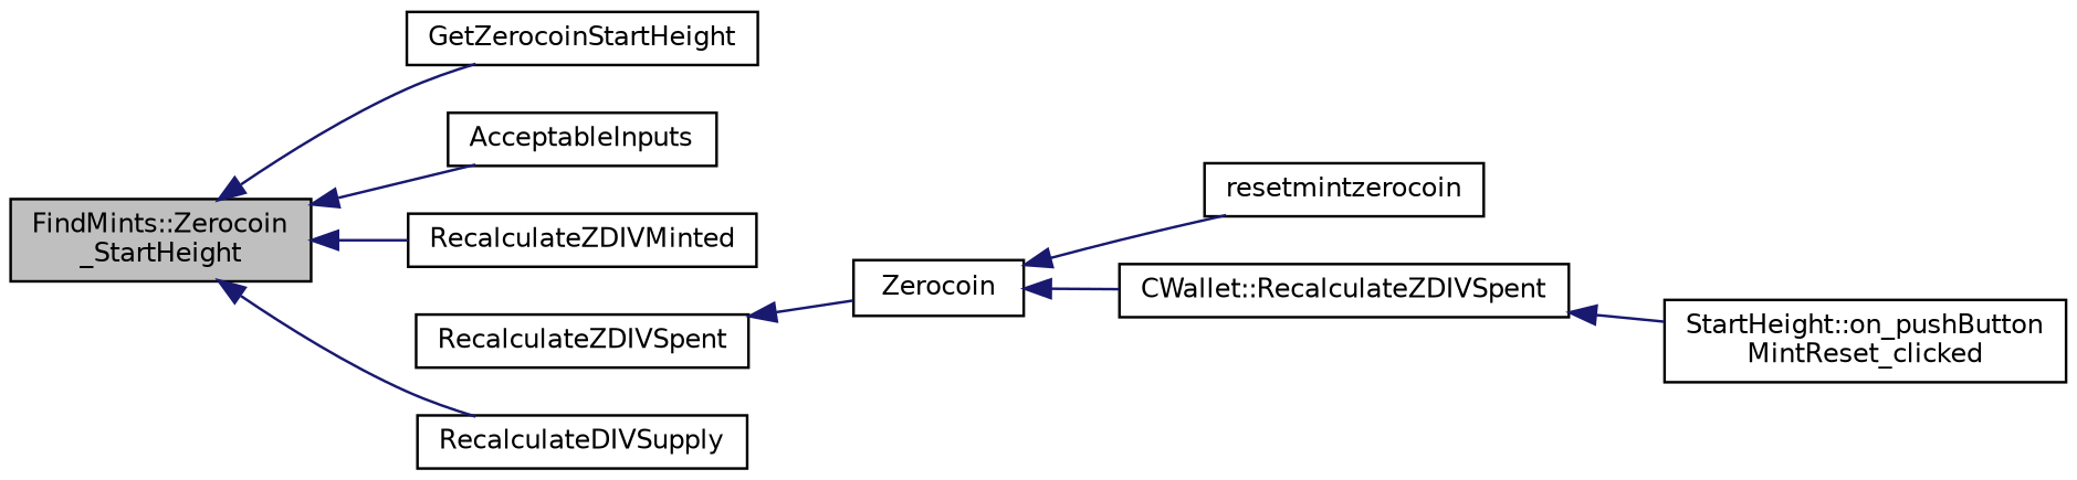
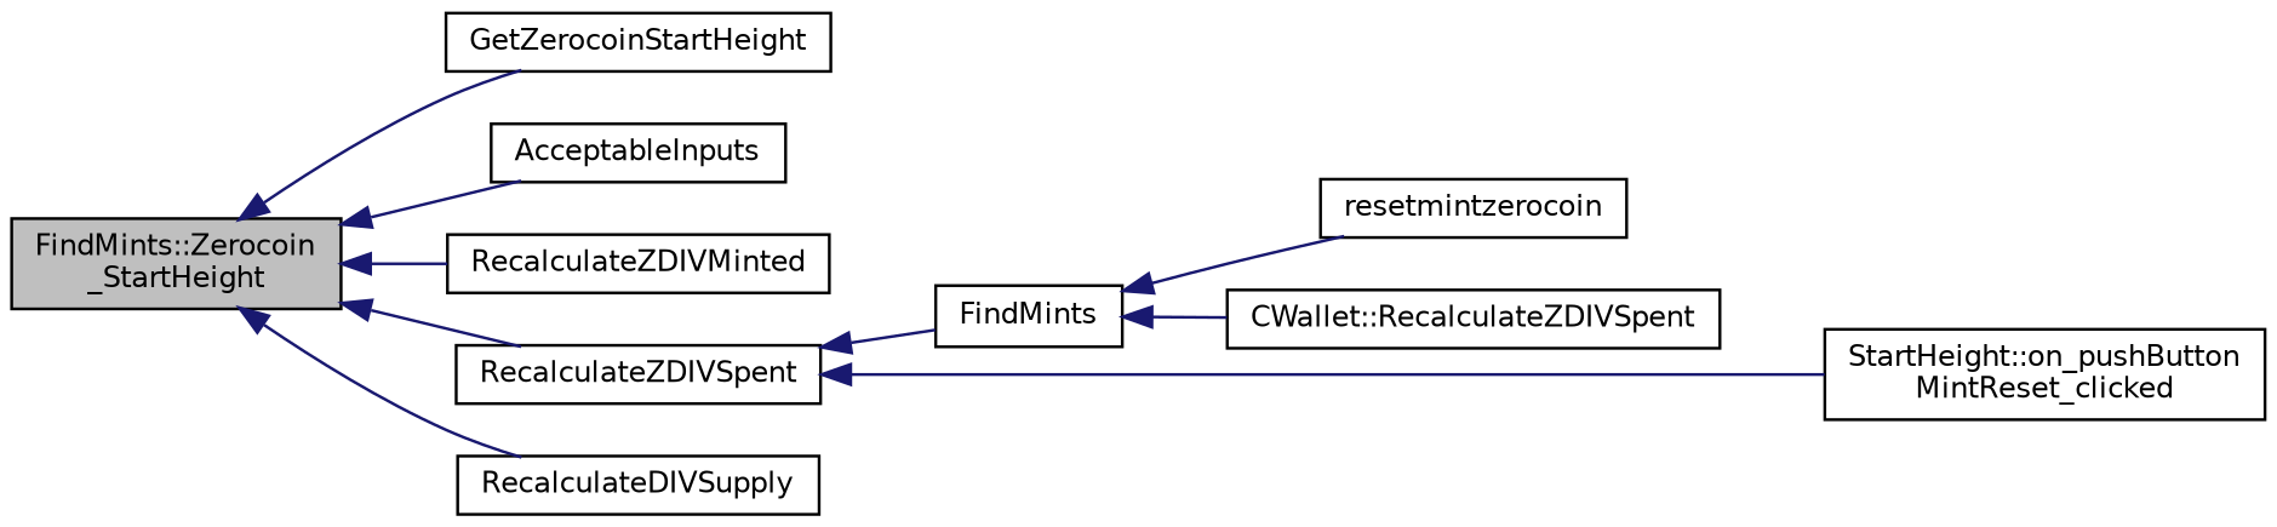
  digraph {
    rankdir=LR
    node [color=black fillcolor=white fontname=Helvetica fontsize=10 shape=record style=filled]
    edge [color=midnightblue dir=back fontname=Helvetica fontsize=10 labelfontname=Helvetica labelfontsize=10 style=solid]
    n1 [fillcolor=grey75 fontcolor=black height=0.2 label="FindMints::Zerocoin\l_StartHeight" width=0.4]
    n2 [height=0.2 label=GetZerocoinStartHeight width=0.4]
    n3 [height=0.2 label=AcceptableInputs width=0.4]
    n4 [height=0.2 label=RecalculateZDIVMinted width=0.4]
    n5 [height=0.2 label=RecalculateZDIVSpent width=0.4]
    n6 [height=0.2 label=RecalculateDIVSupply width=0.4]
-   n7 [height=0.2 label=Zerocoin width=0.4]
+   n7 [height=0.2 label=FindMints width=0.4]
    n8 [height=0.2 label=resetmintzerocoin width=0.4]
    n9 [height=0.2 label="CWallet::RecalculateZDIVSpent" width=0.4]
    n10 [height=0.2 label="StartHeight::on_pushButton\lMintReset_clicked" width=0.4]
    n1 -> n2
    n1 -> n3
    n1 -> n4
+   n1 -> n5
    n1 -> n6
    n5 -> n7
    n7 -> n8
    n7 -> n9
-   n9 -> n10
+   n5 -> n10
  }
